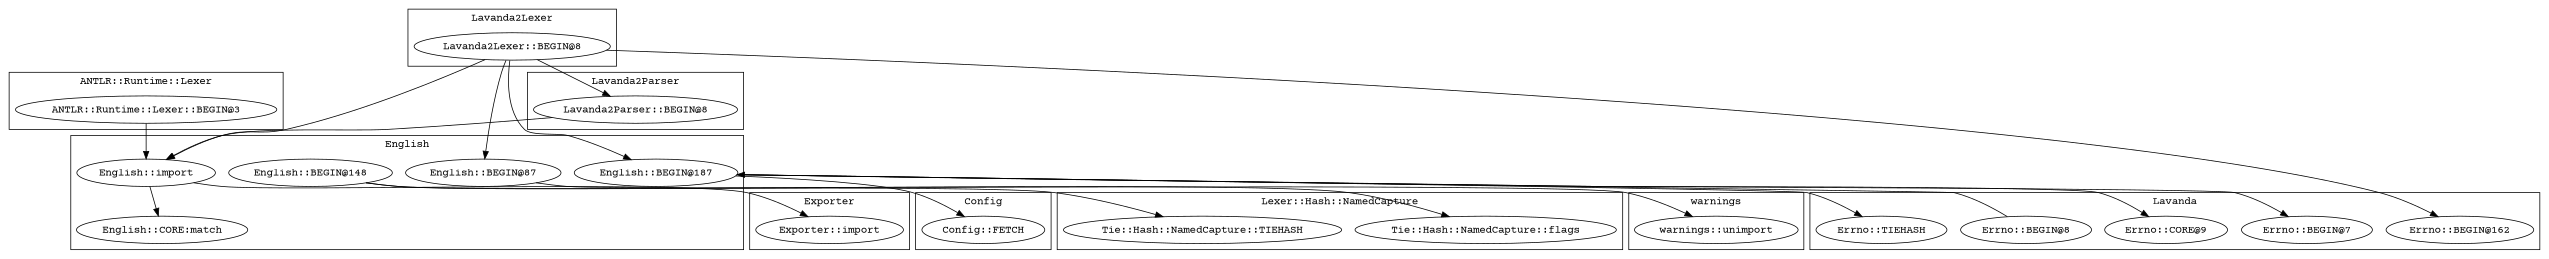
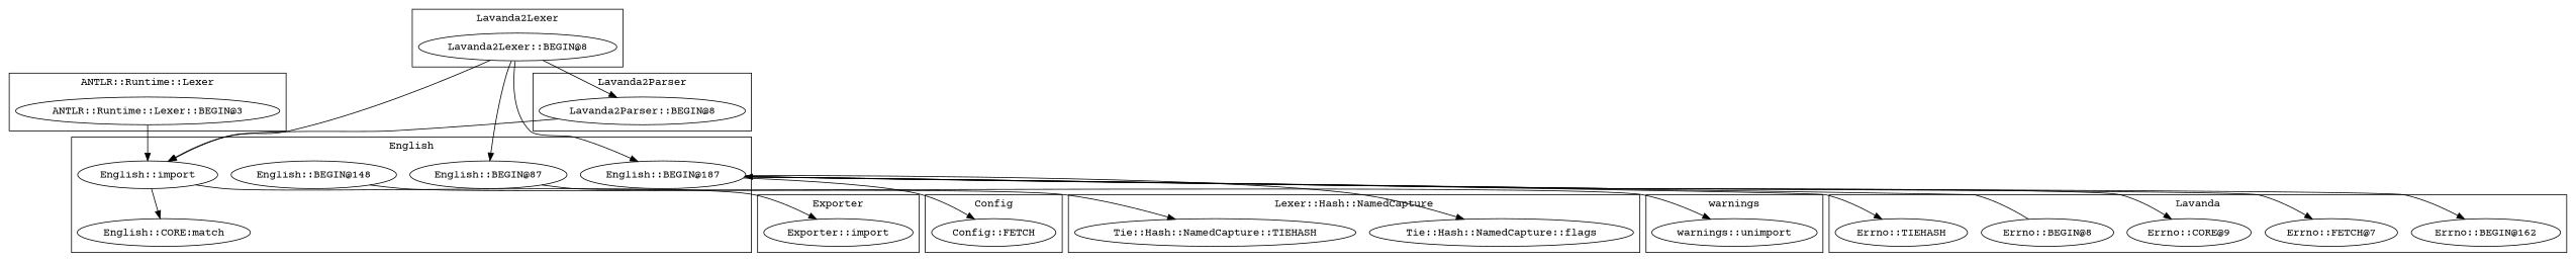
  digraph {
    fontname="Courier Prime"
    node [fontname="Courier Prime"]
    edge [fontname="Courier Prime"]
    "Errno::BEGIN@162"
    n2 [label="Errno::CORE@9"]
    "Errno::BEGIN@8"
    "Errno::TIEHASH"
-   "Errno::BEGIN@7"
+   "Errno::BEGIN@7" [label="Errno::FETCH@7"]
    "Config::FETCH"
    "warnings::unimport"
    "English::import"
    "English::BEGIN@187"
    "English::CORE:match"
    "English::BEGIN@148"
    n12 [label="English::BEGIN@87"]
    "ANTLR::Runtime::Lexer::BEGIN@3"
    "Exporter::import"
    "Lavanda2Lexer::BEGIN@8"
    "Tie::Hash::NamedCapture::TIEHASH"
    "Tie::Hash::NamedCapture::flags"
    "Lavanda2Parser::BEGIN@8"
    subgraph cluster_1 {
      label=Lavanda
      "Errno::BEGIN@162"
      n2
      "Errno::BEGIN@8"
      "Errno::TIEHASH"
      "Errno::BEGIN@7"
    }
    subgraph cluster_2 {
      label=Config
      "Config::FETCH"
    }
    subgraph cluster_3 {
      label=warnings
      "warnings::unimport"
    }
    subgraph cluster_4 {
      label=English
      "English::import"
      "English::BEGIN@187"
      "English::CORE:match"
      "English::BEGIN@148"
      n12
    }
    subgraph cluster_5 {
      label="ANTLR::Runtime::Lexer"
      "ANTLR::Runtime::Lexer::BEGIN@3"
    }
    subgraph cluster_6 {
      label=Exporter
      "Exporter::import"
    }
    subgraph cluster_7 {
      label=Lavanda2Lexer
      "Lavanda2Lexer::BEGIN@8"
    }
    subgraph cluster_8 {
      label="Lexer::Hash::NamedCapture"
      "Tie::Hash::NamedCapture::TIEHASH"
      "Tie::Hash::NamedCapture::flags"
    }
    subgraph cluster_9 {
      label=Lavanda2Parser
      "Lavanda2Parser::BEGIN@8"
    }
    "Errno::BEGIN@8" -> "English::BEGIN@187"
    "English::import" -> "English::CORE:match"
    "English::import" -> "Exporter::import"
-   "Lavanda2Lexer::BEGIN@8" -> "Errno::BEGIN@162"
+   "English::BEGIN@187" -> "Errno::BEGIN@162"
    "English::BEGIN@187" -> n2
    "English::BEGIN@187" -> "Errno::TIEHASH"
    "English::BEGIN@187" -> "Errno::BEGIN@7"
    "English::BEGIN@187" -> "Config::FETCH"
    "English::BEGIN@148" -> "Tie::Hash::NamedCapture::TIEHASH"
-   "English::BEGIN@148" -> "Tie::Hash::NamedCapture::flags"
+   "English::BEGIN@187" -> "Tie::Hash::NamedCapture::flags"
    n12 -> "warnings::unimport"
    "ANTLR::Runtime::Lexer::BEGIN@3" -> "English::import"
    "Lavanda2Lexer::BEGIN@8" -> "English::import"
    "Lavanda2Lexer::BEGIN@8" -> "English::BEGIN@187"
    "Lavanda2Lexer::BEGIN@8" -> n12
    "Lavanda2Lexer::BEGIN@8" -> "Lavanda2Parser::BEGIN@8"
    "Lavanda2Parser::BEGIN@8" -> "English::import"
  }
